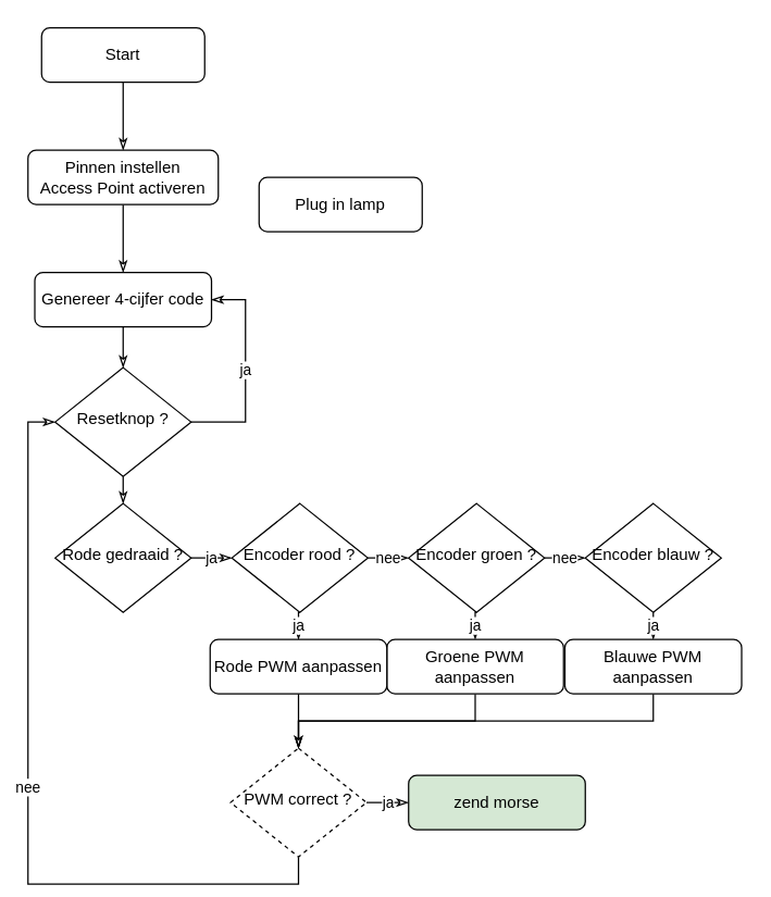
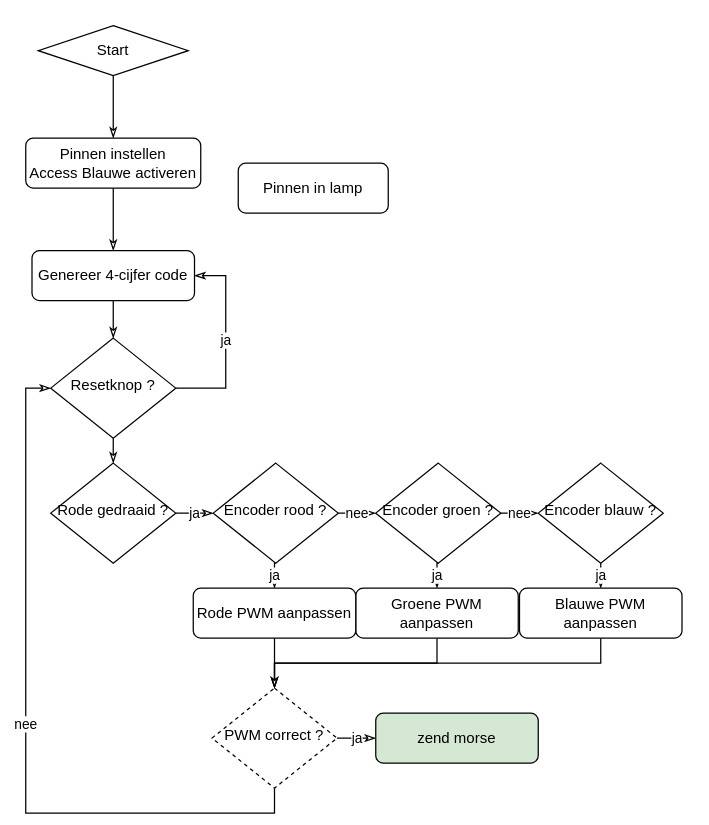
  <mxCell id="0" />
  <mxCell id="1" parent="0" />
  <mxCell id="2" style="edgeStyle=orthogonalEdgeStyle;rounded=0;orthogonalLoop=1;jettySize=auto;html=1;exitX=0.5;exitY=1;exitDx=0;exitDy=0;entryX=0.5;entryY=0;entryDx=0;entryDy=0;endArrow=classicThin;endFill=0;" edge="1" parent="1" source="3" target="6"><mxGeometry relative="1" as="geometry" /></mxCell>
- <mxCell id="3" value="Start" style="rounded=1;whiteSpace=wrap;html=1;fontSize=12;glass=0;strokeWidth=1;shadow=0;" parent="1" vertex="1"><mxGeometry x="30" y="20" width="120" height="40" as="geometry" /></mxCell>
- <mxCell id="4" value="Plug in lamp" style="rounded=1;whiteSpace=wrap;html=1;fontSize=12;glass=0;strokeWidth=1;shadow=0;" parent="1" vertex="1"><mxGeometry x="190" y="130" width="120" height="40" as="geometry" /></mxCell>
+ <mxCell id="3" value="Start" style="rhombus;whiteSpace=wrap;html=1;fontSize=12;glass=0;strokeWidth=1;shadow=0;" parent="1" vertex="1"><mxGeometry x="30" y="20" width="120" height="40" as="geometry" /></mxCell>
+ <mxCell id="4" value="Pinnen in lamp" style="rounded=1;whiteSpace=wrap;html=1;fontSize=12;glass=0;strokeWidth=1;shadow=0;" parent="1" vertex="1"><mxGeometry x="190" y="130" width="120" height="40" as="geometry" /></mxCell>
  <mxCell id="5" style="edgeStyle=orthogonalEdgeStyle;rounded=0;orthogonalLoop=1;jettySize=auto;html=1;exitX=0.5;exitY=1;exitDx=0;exitDy=0;entryX=0.5;entryY=0;entryDx=0;entryDy=0;endArrow=classicThin;endFill=0;" edge="1" parent="1" source="6" target="8"><mxGeometry relative="1" as="geometry" /></mxCell>
- <mxCell id="6" value="Pinnen instellen&lt;br&gt;Access Point activeren" style="rounded=1;whiteSpace=wrap;html=1;fontSize=12;glass=0;strokeWidth=1;shadow=0;" vertex="1" parent="1"><mxGeometry x="20" y="110" width="140" height="40" as="geometry" /></mxCell>
+ <mxCell id="6" value="Pinnen instellen&lt;br&gt;Access Blauwe activeren" style="rounded=1;whiteSpace=wrap;html=1;fontSize=12;glass=0;strokeWidth=1;shadow=0;" vertex="1" parent="1"><mxGeometry x="20" y="110" width="140" height="40" as="geometry" /></mxCell>
  <mxCell id="7" style="edgeStyle=orthogonalEdgeStyle;rounded=0;orthogonalLoop=1;jettySize=auto;html=1;exitX=0.5;exitY=1;exitDx=0;exitDy=0;entryX=0.5;entryY=0;entryDx=0;entryDy=0;endArrow=classicThin;endFill=0;" edge="1" parent="1" source="8" target="13"><mxGeometry relative="1" as="geometry" /></mxCell>
  <mxCell id="8" value="Genereer 4-cijfer code" style="rounded=1;whiteSpace=wrap;html=1;fontSize=12;glass=0;strokeWidth=1;shadow=0;" vertex="1" parent="1"><mxGeometry x="25" y="200" width="130" height="40" as="geometry" /></mxCell>
  <mxCell id="9" value="ja" style="edgeStyle=orthogonalEdgeStyle;rounded=0;orthogonalLoop=1;jettySize=auto;html=1;exitX=1;exitY=0.5;exitDx=0;exitDy=0;entryX=0;entryY=0.5;entryDx=0;entryDy=0;endArrow=classicThin;endFill=0;" edge="1" parent="1" source="10" target="21"><mxGeometry relative="1" as="geometry" /></mxCell>
  <mxCell id="10" value="Rode gedraaid ?" style="rhombus;whiteSpace=wrap;html=1;shadow=0;fontFamily=Helvetica;fontSize=12;align=center;strokeWidth=1;spacing=6;spacingTop=-4;" vertex="1" parent="1"><mxGeometry x="40" y="370" width="100" height="80" as="geometry" /></mxCell>
  <mxCell id="11" style="edgeStyle=orthogonalEdgeStyle;rounded=0;orthogonalLoop=1;jettySize=auto;html=1;exitX=0.5;exitY=1;exitDx=0;exitDy=0;entryX=0.5;entryY=0;entryDx=0;entryDy=0;endArrow=classicThin;endFill=0;" edge="1" parent="1" source="13" target="10"><mxGeometry relative="1" as="geometry" /></mxCell>
  <mxCell id="12" value="ja" style="edgeStyle=orthogonalEdgeStyle;rounded=0;orthogonalLoop=1;jettySize=auto;html=1;exitX=1;exitY=0.5;exitDx=0;exitDy=0;entryX=1;entryY=0.5;entryDx=0;entryDy=0;endArrow=classicThin;endFill=0;" edge="1" parent="1" source="13" target="8"><mxGeometry relative="1" as="geometry"><Array as="points"><mxPoint x="180" y="310" /><mxPoint x="180" y="220" /></Array></mxGeometry></mxCell>
  <mxCell id="13" value="Resetknop ?" style="rhombus;whiteSpace=wrap;html=1;shadow=0;fontFamily=Helvetica;fontSize=12;align=center;strokeWidth=1;spacing=6;spacingTop=-4;" vertex="1" parent="1"><mxGeometry x="40" y="270" width="100" height="80" as="geometry" /></mxCell>
  <mxCell id="14" value="ja" style="edgeStyle=orthogonalEdgeStyle;rounded=0;orthogonalLoop=1;jettySize=auto;html=1;exitX=0.5;exitY=1;exitDx=0;exitDy=0;entryX=0.5;entryY=0;entryDx=0;entryDy=0;endArrow=classicThin;endFill=0;" edge="1" parent="1" source="15" target="23"><mxGeometry relative="1" as="geometry" /></mxCell>
  <mxCell id="15" value="Encoder blauw ?" style="rhombus;whiteSpace=wrap;html=1;shadow=0;fontFamily=Helvetica;fontSize=12;align=center;strokeWidth=1;spacing=6;spacingTop=-4;" vertex="1" parent="1"><mxGeometry x="430" y="370" width="100" height="80" as="geometry" /></mxCell>
  <mxCell id="16" value="nee" style="edgeStyle=orthogonalEdgeStyle;rounded=0;orthogonalLoop=1;jettySize=auto;html=1;exitX=1;exitY=0.5;exitDx=0;exitDy=0;entryX=0;entryY=0.5;entryDx=0;entryDy=0;endArrow=classicThin;endFill=0;" edge="1" parent="1" source="18" target="15"><mxGeometry relative="1" as="geometry" /></mxCell>
  <mxCell id="17" value="ja" style="edgeStyle=orthogonalEdgeStyle;rounded=0;orthogonalLoop=1;jettySize=auto;html=1;exitX=0.5;exitY=1;exitDx=0;exitDy=0;entryX=0.5;entryY=0;entryDx=0;entryDy=0;endArrow=classicThin;endFill=0;" edge="1" parent="1" source="18" target="25"><mxGeometry relative="1" as="geometry" /></mxCell>
  <mxCell id="18" value="Encoder groen ?" style="rhombus;whiteSpace=wrap;html=1;shadow=0;fontFamily=Helvetica;fontSize=12;align=center;strokeWidth=1;spacing=6;spacingTop=-4;" vertex="1" parent="1"><mxGeometry x="300" y="370" width="100" height="80" as="geometry" /></mxCell>
  <mxCell id="19" value="nee" style="edgeStyle=orthogonalEdgeStyle;rounded=0;orthogonalLoop=1;jettySize=auto;html=1;exitX=1;exitY=0.5;exitDx=0;exitDy=0;entryX=0;entryY=0.5;entryDx=0;entryDy=0;endArrow=classicThin;endFill=0;" edge="1" parent="1" source="21" target="18"><mxGeometry relative="1" as="geometry" /></mxCell>
  <mxCell id="20" value="ja" style="edgeStyle=orthogonalEdgeStyle;rounded=0;orthogonalLoop=1;jettySize=auto;html=1;exitX=0.5;exitY=1;exitDx=0;exitDy=0;entryX=0.5;entryY=0;entryDx=0;entryDy=0;endArrow=classicThin;endFill=0;" edge="1" parent="1" source="21" target="27"><mxGeometry relative="1" as="geometry" /></mxCell>
  <mxCell id="21" value="Encoder rood ?" style="rhombus;whiteSpace=wrap;html=1;shadow=0;fontFamily=Helvetica;fontSize=12;align=center;strokeWidth=1;spacing=6;spacingTop=-4;" vertex="1" parent="1"><mxGeometry x="170" y="370" width="100" height="80" as="geometry" /></mxCell>
  <mxCell id="22" style="edgeStyle=orthogonalEdgeStyle;rounded=0;orthogonalLoop=1;jettySize=auto;html=1;exitX=0.5;exitY=1;exitDx=0;exitDy=0;endArrow=classicThin;endFill=0;" edge="1" parent="1" source="23" target="30"><mxGeometry relative="1" as="geometry" /></mxCell>
  <mxCell id="23" value="Blauwe PWM aanpassen" style="rounded=1;whiteSpace=wrap;html=1;fontSize=12;glass=0;strokeWidth=1;shadow=0;" vertex="1" parent="1"><mxGeometry x="415" y="470" width="130" height="40" as="geometry" /></mxCell>
  <mxCell id="24" style="edgeStyle=orthogonalEdgeStyle;rounded=0;orthogonalLoop=1;jettySize=auto;html=1;exitX=0.5;exitY=1;exitDx=0;exitDy=0;endArrow=classicThin;endFill=0;" edge="1" parent="1" source="25" target="30"><mxGeometry relative="1" as="geometry" /></mxCell>
  <mxCell id="25" value="Groene PWM aanpassen" style="rounded=1;whiteSpace=wrap;html=1;fontSize=12;glass=0;strokeWidth=1;shadow=0;" vertex="1" parent="1"><mxGeometry x="284" y="470" width="130" height="40" as="geometry" /></mxCell>
  <mxCell id="26" style="edgeStyle=orthogonalEdgeStyle;rounded=0;orthogonalLoop=1;jettySize=auto;html=1;exitX=0.5;exitY=1;exitDx=0;exitDy=0;entryX=0.5;entryY=0;entryDx=0;entryDy=0;endArrow=classicThin;endFill=0;" edge="1" parent="1" source="27" target="30"><mxGeometry relative="1" as="geometry" /></mxCell>
  <mxCell id="27" value="Rode PWM aanpassen" style="rounded=1;whiteSpace=wrap;html=1;fontSize=12;glass=0;strokeWidth=1;shadow=0;" vertex="1" parent="1"><mxGeometry x="154" y="470" width="130" height="40" as="geometry" /></mxCell>
  <mxCell id="28" value="ja" style="edgeStyle=orthogonalEdgeStyle;rounded=0;orthogonalLoop=1;jettySize=auto;html=1;exitX=1;exitY=0.5;exitDx=0;exitDy=0;entryX=0;entryY=0.5;entryDx=0;entryDy=0;endArrow=classicThin;endFill=0;" edge="1" parent="1" source="30" target="31"><mxGeometry relative="1" as="geometry" /></mxCell>
  <mxCell id="29" value="nee" style="edgeStyle=orthogonalEdgeStyle;rounded=0;orthogonalLoop=1;jettySize=auto;html=1;exitX=0.5;exitY=1;exitDx=0;exitDy=0;entryX=0;entryY=0.5;entryDx=0;entryDy=0;endArrow=classicThin;endFill=0;" edge="1" parent="1" source="30" target="13"><mxGeometry relative="1" as="geometry" /></mxCell>
  <mxCell id="30" value="PWM correct ?" style="rhombus;whiteSpace=wrap;html=1;shadow=0;fontFamily=Helvetica;fontSize=12;align=center;strokeWidth=1;spacing=6;spacingTop=-4;dashed=1;" vertex="1" parent="1"><mxGeometry x="169" y="550" width="100" height="80" as="geometry" /></mxCell>
  <mxCell id="31" value="zend morse" style="rounded=1;whiteSpace=wrap;html=1;fontSize=12;glass=0;strokeWidth=1;shadow=0;fillColor=#d5e8d4;" vertex="1" parent="1"><mxGeometry x="300" y="570" width="130" height="40" as="geometry" /></mxCell>
